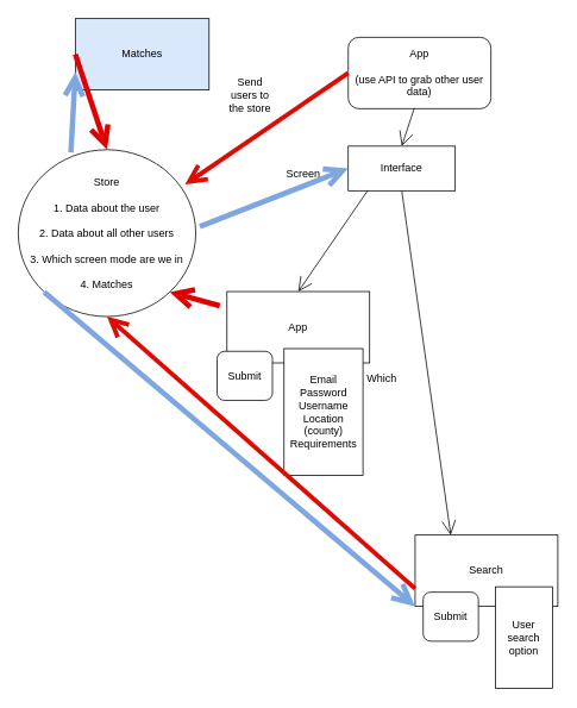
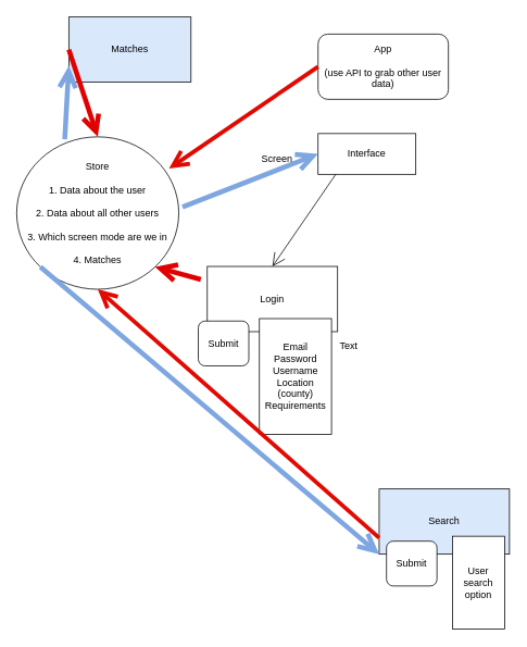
  <mxCell id="0" />
  <mxCell id="1" parent="0" />
  <mxCell id="2" value="Store&lt;br&gt;&lt;br&gt;1. Data about the user&lt;br&gt;&lt;br&gt;2. Data about all other users&lt;br&gt;&lt;br&gt;3. Which screen mode are we in&lt;br&gt;&lt;br&gt;4. Matches" style="ellipse;whiteSpace=wrap;html=1;hachureGap=4;" vertex="1" parent="1"><mxGeometry x="20" y="167" width="199" height="187" as="geometry" /></mxCell>
  <mxCell id="3" value="App&lt;br&gt;&lt;br&gt;(use API to grab other user data)" style="whiteSpace=wrap;html=1;hachureGap=4;rounded=1;" vertex="1" parent="1"><mxGeometry x="390" y="41" width="160" height="80" as="geometry" /></mxCell>
  <mxCell id="4" value="" style="edgeStyle=none;orthogonalLoop=1;jettySize=auto;html=1;rounded=0;endArrow=open;startSize=14;endSize=14;sourcePerimeterSpacing=8;targetPerimeterSpacing=8;curved=1;exitX=0;exitY=0.5;exitDx=0;exitDy=0;fillColor=#cce5ff;strokeColor=#E00A02;strokeWidth=5;" edge="1" parent="1" source="3"><mxGeometry width="120" relative="1" as="geometry"><mxPoint x="262" y="103" as="sourcePoint" /><mxPoint x="207" y="206" as="targetPoint" /><Array as="points" /></mxGeometry></mxCell>
- <mxCell id="5" value="Send users to the store" style="text;strokeColor=none;fillColor=none;html=1;align=center;verticalAlign=middle;whiteSpace=wrap;rounded=0;hachureGap=4;" vertex="1" parent="1"><mxGeometry x="250" y="91" width="60" height="30" as="geometry" /></mxCell>
  <mxCell id="6" value="Interface" style="rounded=0;whiteSpace=wrap;html=1;hachureGap=4;" vertex="1" parent="1"><mxGeometry x="390" y="163" width="120" height="50" as="geometry" /></mxCell>
  <mxCell id="7" value="" style="edgeStyle=none;orthogonalLoop=1;jettySize=auto;html=1;rounded=0;endArrow=open;startSize=14;endSize=14;sourcePerimeterSpacing=8;targetPerimeterSpacing=8;curved=1;exitX=1.023;exitY=0.461;exitDx=0;exitDy=0;exitPerimeter=0;entryX=0;entryY=0.5;entryDx=0;entryDy=0;strokeColor=#7EA6E0;strokeWidth=6;" edge="1" parent="1" source="2" target="6"><mxGeometry width="120" relative="1" as="geometry"><mxPoint x="262" y="249" as="sourcePoint" /><mxPoint x="382" y="249" as="targetPoint" /><Array as="points" /></mxGeometry></mxCell>
  <mxCell id="8" value="Screen" style="text;strokeColor=none;fillColor=none;html=1;align=center;verticalAlign=middle;whiteSpace=wrap;rounded=0;hachureGap=4;" vertex="1" parent="1"><mxGeometry x="310" y="179" width="60" height="30" as="geometry" /></mxCell>
- <mxCell id="9" value="App" style="rounded=0;whiteSpace=wrap;html=1;hachureGap=4;" vertex="1" parent="1"><mxGeometry x="254" y="326" width="160" height="80" as="geometry" /></mxCell>
- <mxCell id="10" value="Search" style="rounded=0;whiteSpace=wrap;html=1;hachureGap=4;" vertex="1" parent="1"><mxGeometry x="465" y="599" width="160" height="80" as="geometry" /></mxCell>
+ <mxCell id="9" value="Login" style="rounded=0;whiteSpace=wrap;html=1;hachureGap=4;" vertex="1" parent="1"><mxGeometry x="254" y="326" width="160" height="80" as="geometry" /></mxCell>
+ <mxCell id="10" value="Search" style="rounded=0;whiteSpace=wrap;html=1;hachureGap=4;fillColor=#dae8fc;" vertex="1" parent="1"><mxGeometry x="465" y="599" width="160" height="80" as="geometry" /></mxCell>
  <mxCell id="11" value="Matches" style="rounded=0;whiteSpace=wrap;html=1;hachureGap=4;fillColor=#dae8fc;" vertex="1" parent="1"><mxGeometry x="84" y="20" width="150" height="80" as="geometry" /></mxCell>
- <mxCell id="12" value="Which" style="text;strokeColor=none;fillColor=none;html=1;align=center;verticalAlign=middle;whiteSpace=wrap;rounded=0;hachureGap=4;" vertex="1" parent="1"><mxGeometry x="398" y="409" width="60" height="30" as="geometry" /></mxCell>
+ <mxCell id="12" value="Text" style="text;strokeColor=none;fillColor=none;html=1;align=center;verticalAlign=middle;whiteSpace=wrap;rounded=0;hachureGap=4;" vertex="1" parent="1"><mxGeometry x="398" y="409" width="60" height="30" as="geometry" /></mxCell>
  <mxCell id="13" value="" style="edgeStyle=none;orthogonalLoop=1;jettySize=auto;html=1;rounded=0;endArrow=open;startSize=14;endSize=14;sourcePerimeterSpacing=8;targetPerimeterSpacing=8;curved=1;exitX=0.183;exitY=0.992;exitDx=0;exitDy=0;exitPerimeter=0;entryX=0.5;entryY=0;entryDx=0;entryDy=0;" edge="1" parent="1" source="6" target="9"><mxGeometry width="120" relative="1" as="geometry"><mxPoint x="433" y="278" as="sourcePoint" /><mxPoint x="553" y="278" as="targetPoint" /><Array as="points" /></mxGeometry></mxCell>
- <mxCell id="14" value="" style="edgeStyle=none;orthogonalLoop=1;jettySize=auto;html=1;rounded=0;endArrow=open;startSize=14;endSize=14;sourcePerimeterSpacing=8;targetPerimeterSpacing=8;curved=1;exitX=0.5;exitY=1;exitDx=0;exitDy=0;entryX=0.25;entryY=0;entryDx=0;entryDy=0;" edge="1" parent="1" source="6" target="10"><mxGeometry width="120" relative="1" as="geometry"><mxPoint x="504" y="286" as="sourcePoint" /><mxPoint x="624" y="286" as="targetPoint" /><Array as="points" /></mxGeometry></mxCell>
- <mxCell id="15" value="" style="edgeStyle=none;orthogonalLoop=1;jettySize=auto;html=1;rounded=0;endArrow=open;startSize=14;endSize=14;sourcePerimeterSpacing=8;targetPerimeterSpacing=8;curved=1;exitX=0.463;exitY=0.992;exitDx=0;exitDy=0;exitPerimeter=0;entryX=0.5;entryY=0;entryDx=0;entryDy=0;" edge="1" parent="1" source="3" target="6"><mxGeometry width="120" relative="1" as="geometry"><mxPoint x="588" y="143" as="sourcePoint" /><mxPoint x="708" y="143" as="targetPoint" /><Array as="points" /></mxGeometry></mxCell>
  <mxCell id="16" value="Email&lt;br&gt;Password&lt;br&gt;Username&lt;br&gt;Location (county)&lt;br&gt;Requirements" style="rounded=0;whiteSpace=wrap;html=1;hachureGap=4;" vertex="1" parent="1"><mxGeometry x="318" y="390" width="88.5" height="142" as="geometry" /></mxCell>
  <mxCell id="17" value="Submit" style="rounded=1;whiteSpace=wrap;html=1;hachureGap=4;" vertex="1" parent="1"><mxGeometry x="243" y="393" width="62" height="55" as="geometry" /></mxCell>
  <mxCell id="18" value="" style="edgeStyle=none;orthogonalLoop=1;jettySize=auto;html=1;rounded=0;endArrow=open;startSize=14;endSize=14;sourcePerimeterSpacing=8;targetPerimeterSpacing=8;curved=1;entryX=1;entryY=1;entryDx=0;entryDy=0;strokeColor=#E00000;strokeWidth=6;" edge="1" parent="1" source="9" target="2"><mxGeometry width="120" relative="1" as="geometry"><mxPoint x="80" y="562.675" as="sourcePoint" /><mxPoint x="247.32" y="518" as="targetPoint" /><Array as="points" /></mxGeometry></mxCell>
  <mxCell id="19" value="" style="edgeStyle=none;orthogonalLoop=1;jettySize=auto;html=1;rounded=0;endArrow=open;startSize=14;endSize=14;sourcePerimeterSpacing=8;targetPerimeterSpacing=8;strokeColor=#E00202;strokeWidth=6;curved=1;exitX=0;exitY=0.5;exitDx=0;exitDy=0;entryX=0.5;entryY=0;entryDx=0;entryDy=0;" edge="1" parent="1" source="11" target="2"><mxGeometry width="120" relative="1" as="geometry"><mxPoint x="368" y="392" as="sourcePoint" /><mxPoint x="216" y="269" as="targetPoint" /><Array as="points" /></mxGeometry></mxCell>
  <mxCell id="20" value="" style="edgeStyle=none;orthogonalLoop=1;jettySize=auto;html=1;rounded=0;endArrow=open;startSize=14;endSize=14;sourcePerimeterSpacing=8;targetPerimeterSpacing=8;strokeColor=#7EA6E0;strokeWidth=6;curved=1;entryX=0;entryY=0.75;entryDx=0;entryDy=0;" edge="1" parent="1" target="11"><mxGeometry width="120" relative="1" as="geometry"><mxPoint x="79" y="170" as="sourcePoint" /><mxPoint x="701" y="534" as="targetPoint" /><Array as="points" /></mxGeometry></mxCell>
  <mxCell id="21" value="User search option" style="rounded=0;whiteSpace=wrap;html=1;hachureGap=4;" vertex="1" parent="1"><mxGeometry x="555" y="657" width="64" height="114" as="geometry" /></mxCell>
  <mxCell id="22" value="Submit" style="rounded=1;whiteSpace=wrap;html=1;hachureGap=4;" vertex="1" parent="1"><mxGeometry x="474" y="663" width="62" height="55" as="geometry" /></mxCell>
  <mxCell id="23" value="" style="edgeStyle=none;orthogonalLoop=1;jettySize=auto;html=1;rounded=0;endArrow=open;startSize=14;endSize=14;sourcePerimeterSpacing=8;targetPerimeterSpacing=8;curved=1;exitX=0;exitY=0.75;exitDx=0;exitDy=0;fillColor=#cce5ff;strokeColor=#E00A02;strokeWidth=5;entryX=0.5;entryY=1;entryDx=0;entryDy=0;" edge="1" parent="1" source="10" target="2"><mxGeometry width="120" relative="1" as="geometry"><mxPoint x="693" y="346" as="sourcePoint" /><mxPoint x="510" y="471" as="targetPoint" /><Array as="points" /></mxGeometry></mxCell>
  <mxCell id="24" value="" style="edgeStyle=none;orthogonalLoop=1;jettySize=auto;html=1;rounded=0;endArrow=open;startSize=14;endSize=14;sourcePerimeterSpacing=8;targetPerimeterSpacing=8;curved=1;exitX=0;exitY=1;exitDx=0;exitDy=0;entryX=0;entryY=1;entryDx=0;entryDy=0;strokeColor=#7EA6E0;strokeWidth=6;" edge="1" parent="1" source="2" target="10"><mxGeometry width="120" relative="1" as="geometry"><mxPoint x="93.997" y="598.997" as="sourcePoint" /><mxPoint x="260.42" y="548.79" as="targetPoint" /><Array as="points" /></mxGeometry></mxCell>
